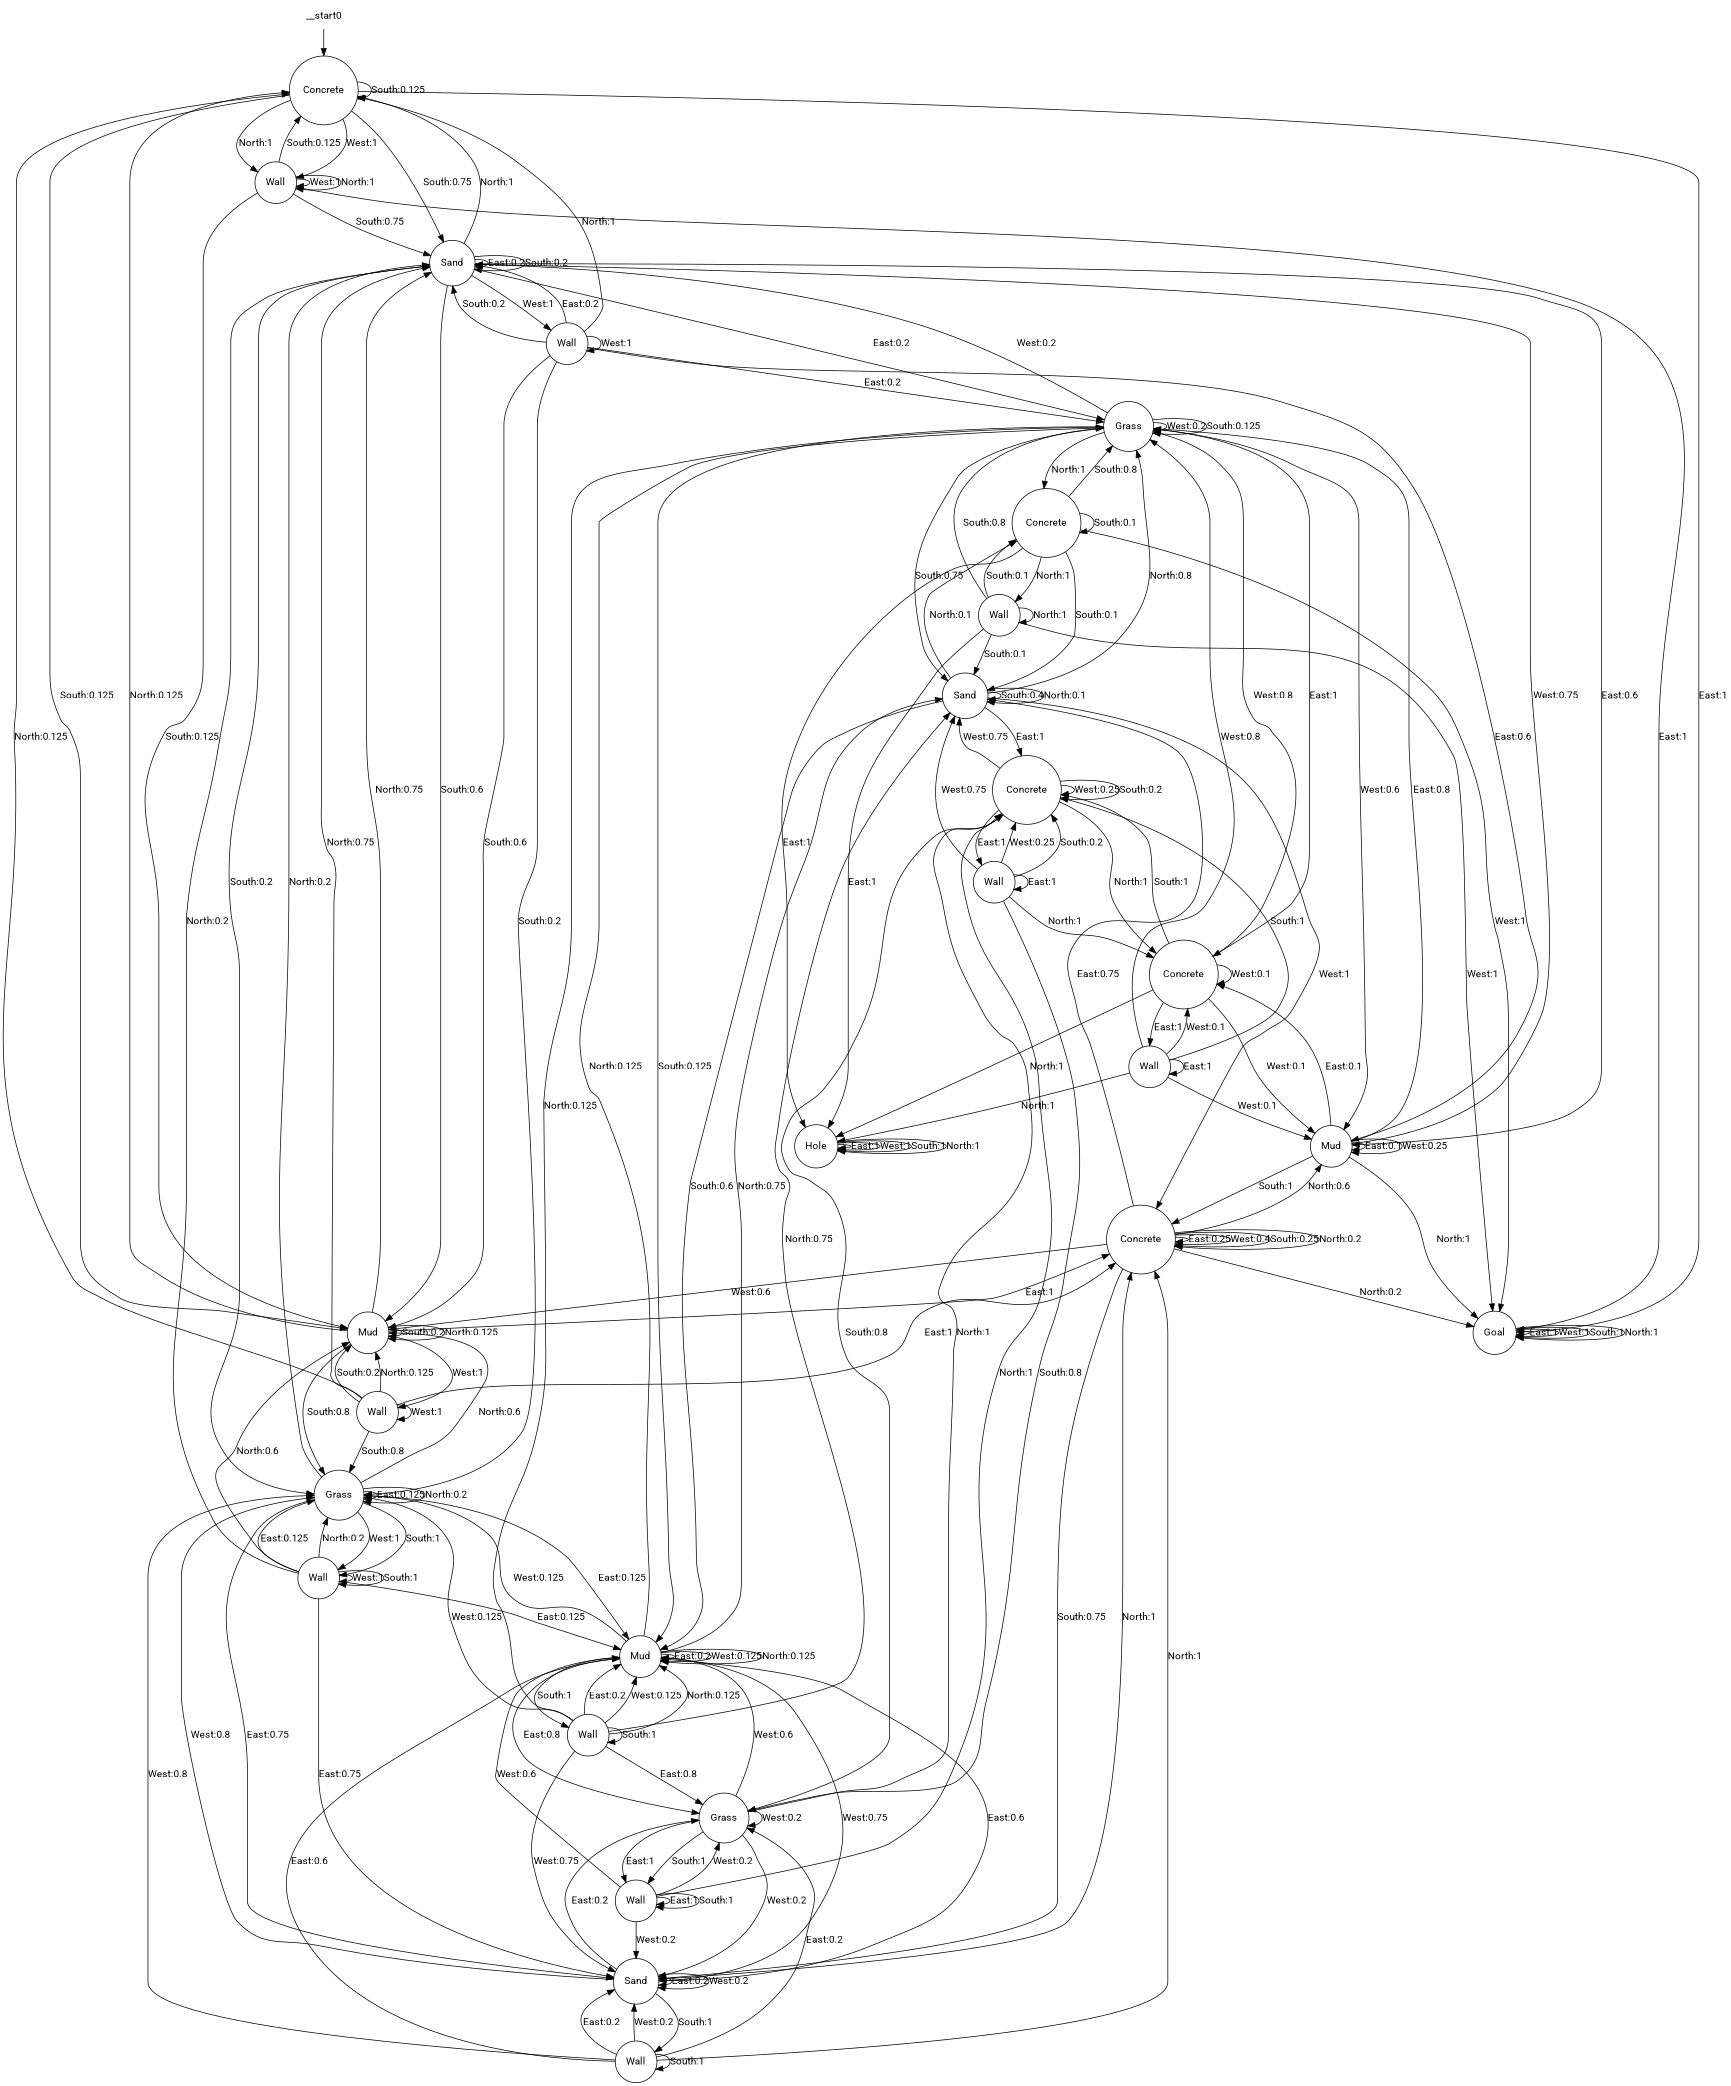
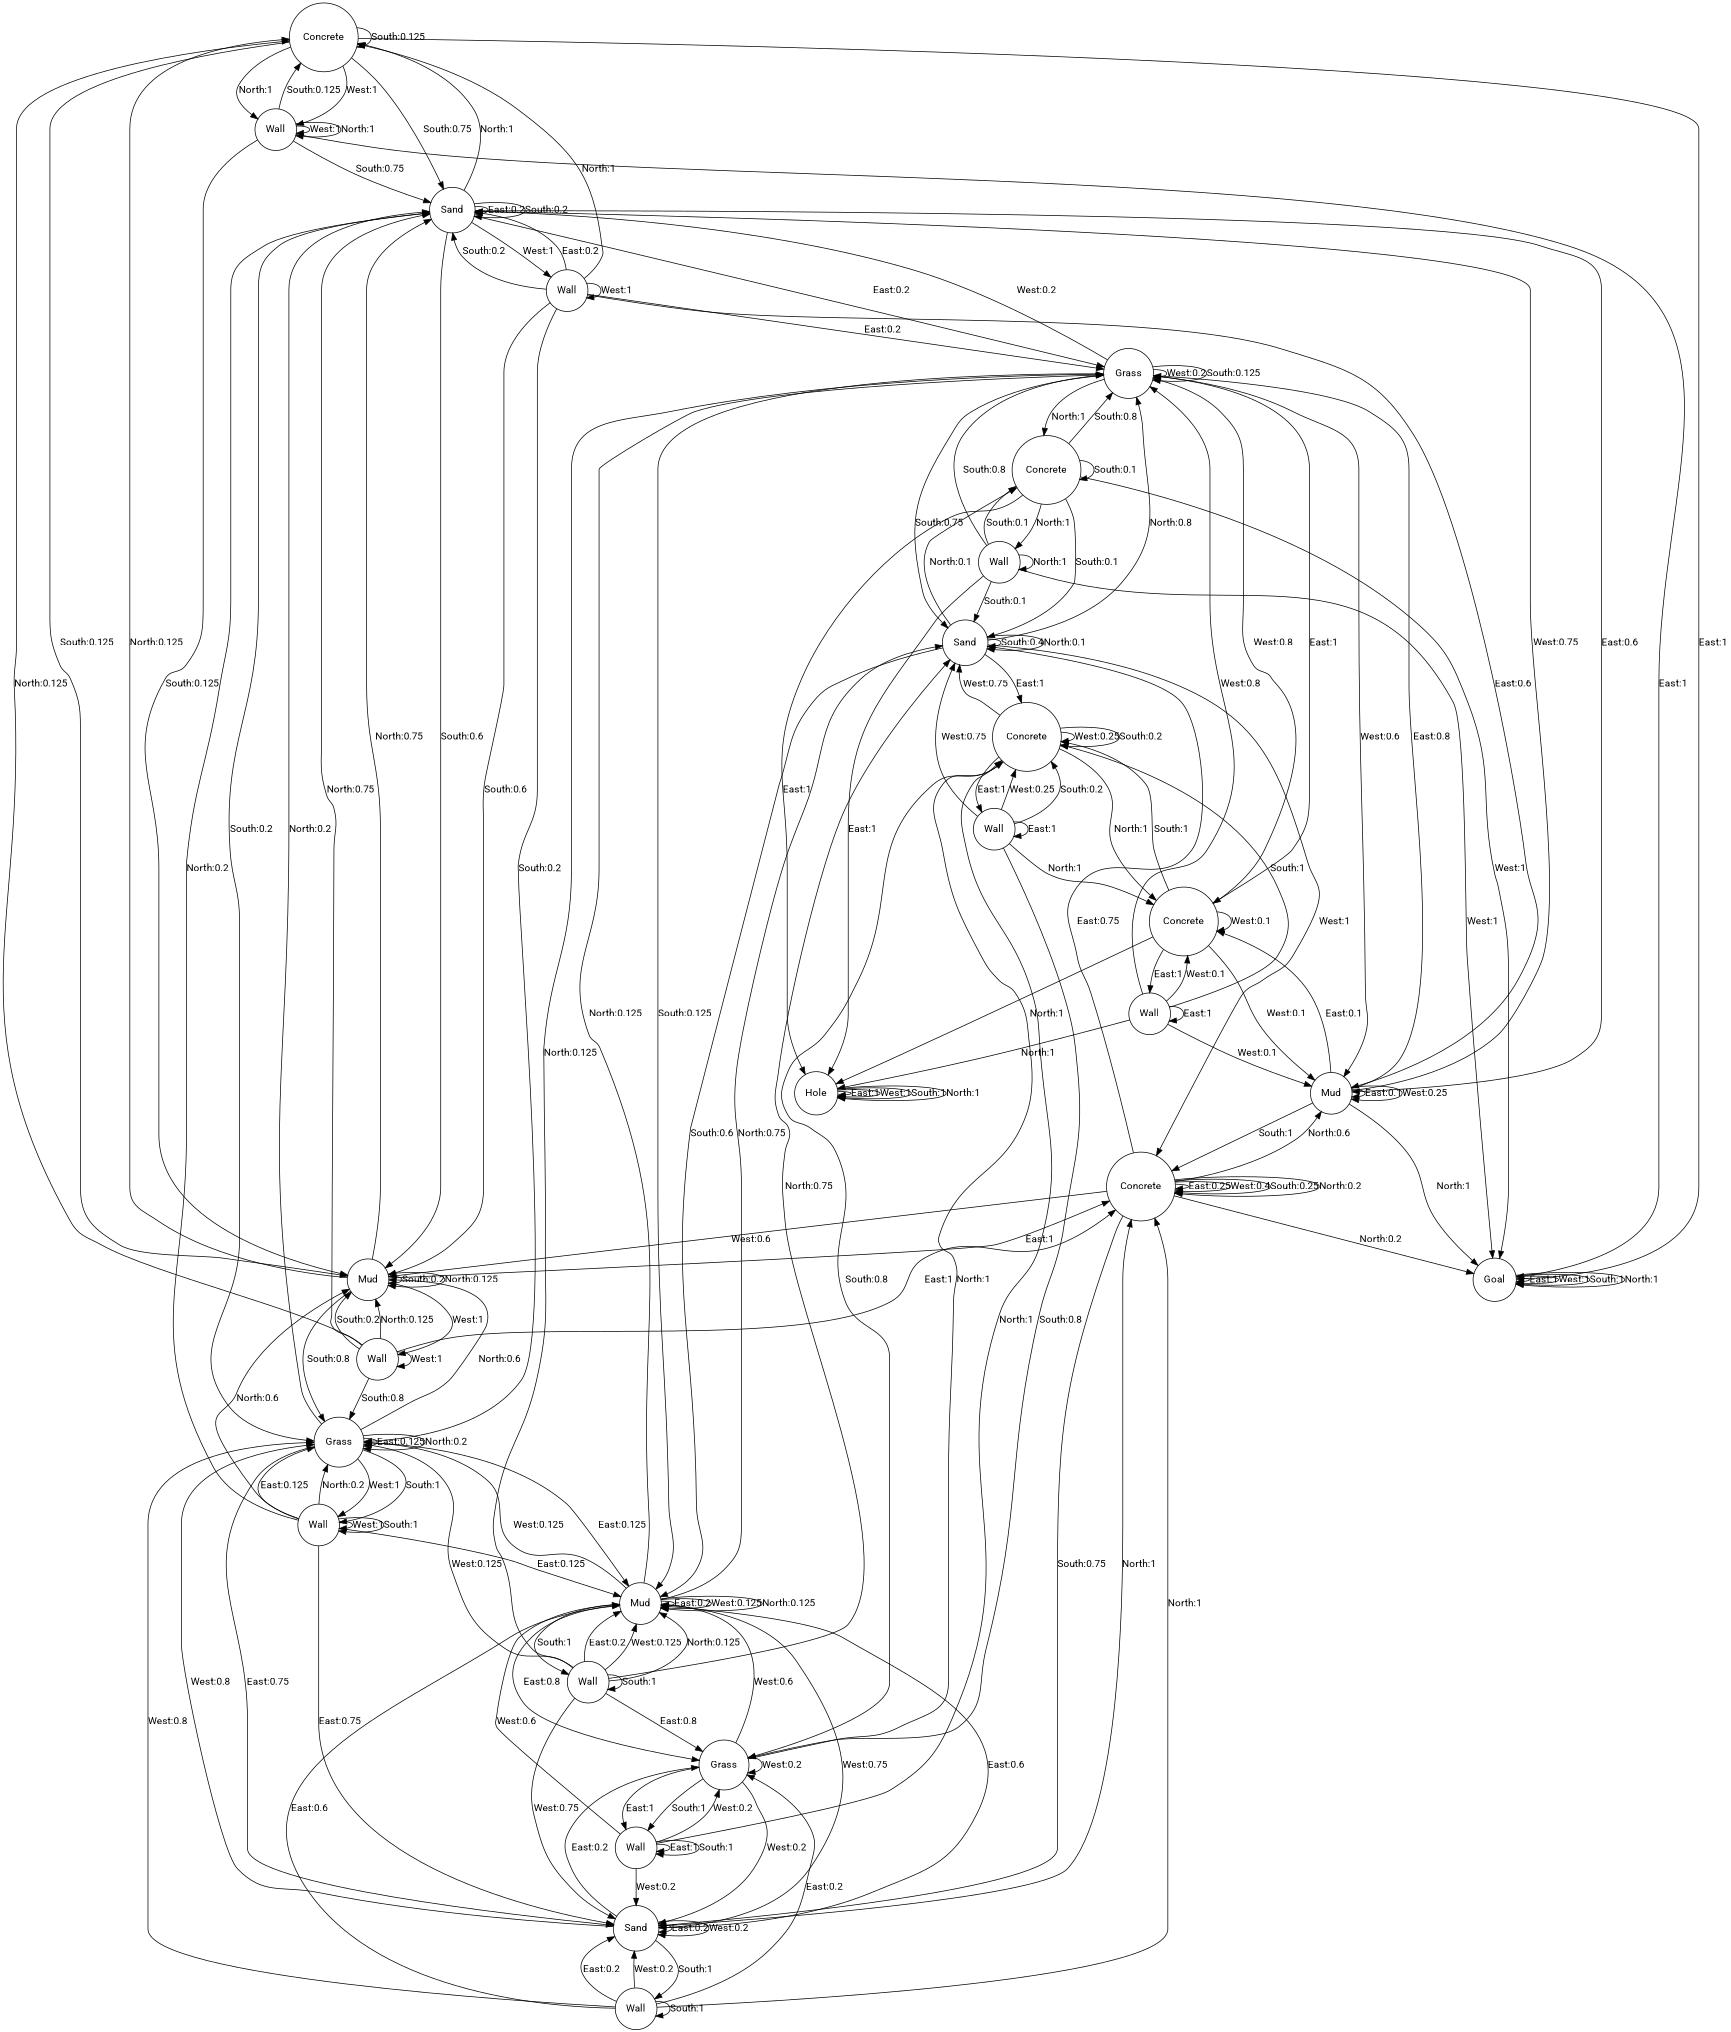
  digraph {
    fontname=Roboto
    node [shape=circle fontname=Roboto]
    edge [fontname=Roboto]
-   __start0 [shape=none]
    n2 [label=Concrete]
    n3 [label=Wall]
    n4 [label=Sand]
    n5 [label=Mud]
    n6 [label=Goal]
    n7 [label=Wall]
    n8 [label=Grass]
    n9 [label=Mud]
    n10 [label=Grass]
    n11 [label=Wall]
    n12 [label=Concrete]
    n13 [label=Wall]
    n14 [label=Sand]
    n15 [label=Mud]
    n16 [label=Concrete]
    n17 [label=Sand]
    n18 [label=Wall]
    n19 [label=Grass]
    n20 [label=Concrete]
    n21 [label=Wall]
    n22 [label=Hole]
    n23 [label=Concrete]
    n24 [label=Wall]
    n25 [label=Wall]
    n26 [label=Wall]
    n27 [label=Wall]
-   __start0 -> n2
    n2 -> n2 [label="South:0.125"]
    n2 -> n3 [label="West:1"]
    n2 -> n3 [label="North:1"]
    n2 -> n4 [label="South:0.75"]
    n2 -> n5 [label="South:0.125"]
    n2 -> n6 [label="East:1"]
    n3 -> n2 [label="South:0.125"]
    n3 -> n3 [label="West:1"]
    n3 -> n3 [label="North:1"]
    n3 -> n4 [label="South:0.75"]
    n3 -> n5 [label="South:0.125"]
    n3 -> n6 [label="East:1"]
    n4 -> n2 [label="North:1"]
    n4 -> n4 [label="East:0.2"]
    n4 -> n4 [label="South:0.2"]
    n4 -> n5 [label="South:0.6"]
    n4 -> n7 [label="West:1"]
    n4 -> n8 [label="South:0.2"]
    n4 -> n9 [label="East:0.6"]
    n4 -> n10 [label="East:0.2"]
    n5 -> n2 [label="North:0.125"]
    n5 -> n4 [label="North:0.75"]
    n5 -> n5 [label="South:0.2"]
    n5 -> n5 [label="North:0.125"]
    n5 -> n8 [label="South:0.8"]
    n5 -> n11 [label="West:1"]
    n5 -> n12 [label="East:1"]
    n6 -> n6 [label="East:1"]
    n6 -> n6 [label="West:1"]
    n6 -> n6 [label="South:1"]
    n6 -> n6 [label="North:1"]
    n7 -> n2 [label="North:1"]
    n7 -> n4 [label="East:0.2"]
    n7 -> n4 [label="South:0.2"]
    n7 -> n5 [label="South:0.6"]
    n7 -> n7 [label="West:1"]
    n7 -> n8 [label="South:0.2"]
    n7 -> n9 [label="East:0.6"]
    n7 -> n10 [label="East:0.2"]
    n8 -> n4 [label="North:0.2"]
    n8 -> n5 [label="North:0.6"]
    n8 -> n8 [label="East:0.125"]
    n8 -> n8 [label="North:0.2"]
    n8 -> n13 [label="West:1"]
    n8 -> n13 [label="South:1"]
    n8 -> n14 [label="East:0.75"]
    n8 -> n15 [label="East:0.125"]
    n9 -> n4 [label="West:0.75"]
    n9 -> n6 [label="North:1"]
    n9 -> n9 [label="East:0.1"]
    n9 -> n9 [label="West:0.25"]
    n9 -> n10 [label="East:0.8"]
    n9 -> n12 [label="South:1"]
    n9 -> n16 [label="East:0.1"]
    n10 -> n4 [label="West:0.2"]
    n10 -> n9 [label="West:0.6"]
    n10 -> n10 [label="West:0.2"]
    n10 -> n10 [label="South:0.125"]
    n10 -> n15 [label="South:0.125"]
    n10 -> n16 [label="East:1"]
    n10 -> n17 [label="South:0.75"]
    n10 -> n20 [label="North:1"]
    n11 -> n2 [label="North:0.125"]
    n11 -> n4 [label="North:0.75"]
    n11 -> n5 [label="South:0.2"]
    n11 -> n5 [label="North:0.125"]
    n11 -> n8 [label="South:0.8"]
    n11 -> n11 [label="West:1"]
    n11 -> n12 [label="East:1"]
    n12 -> n5 [label="West:0.6"]
    n12 -> n6 [label="North:0.2"]
    n12 -> n9 [label="North:0.6"]
    n12 -> n12 [label="East:0.25"]
    n12 -> n12 [label="West:0.4"]
    n12 -> n12 [label="South:0.25"]
    n12 -> n12 [label="North:0.2"]
    n12 -> n14 [label="South:0.75"]
    n12 -> n17 [label="East:0.75"]
    n13 -> n4 [label="North:0.2"]
    n13 -> n5 [label="North:0.6"]
    n13 -> n8 [label="East:0.125"]
    n13 -> n8 [label="North:0.2"]
    n13 -> n13 [label="West:1"]
    n13 -> n13 [label="South:1"]
    n13 -> n14 [label="East:0.75"]
    n13 -> n15 [label="East:0.125"]
    n14 -> n8 [label="West:0.8"]
    n14 -> n12 [label="North:1"]
    n14 -> n14 [label="East:0.2"]
    n14 -> n14 [label="West:0.2"]
    n14 -> n15 [label="East:0.6"]
    n14 -> n18 [label="South:1"]
    n14 -> n19 [label="East:0.2"]
    n15 -> n8 [label="West:0.125"]
    n15 -> n10 [label="North:0.125"]
    n15 -> n14 [label="West:0.75"]
    n15 -> n15 [label="East:0.2"]
    n15 -> n15 [label="West:0.125"]
    n15 -> n15 [label="North:0.125"]
    n15 -> n17 [label="North:0.75"]
    n15 -> n19 [label="East:0.8"]
    n15 -> n24 [label="South:1"]
    n16 -> n9 [label="West:0.1"]
    n16 -> n10 [label="West:0.8"]
    n16 -> n16 [label="West:0.1"]
    n16 -> n22 [label="North:1"]
    n16 -> n23 [label="South:1"]
    n16 -> n25 [label="East:1"]
    n17 -> n10 [label="North:0.8"]
    n17 -> n12 [label="West:1"]
    n17 -> n15 [label="South:0.6"]
    n17 -> n17 [label="South:0.4"]
    n17 -> n17 [label="North:0.1"]
    n17 -> n20 [label="North:0.1"]
    n17 -> n23 [label="East:1"]
    n18 -> n8 [label="West:0.8"]
    n18 -> n12 [label="North:1"]
    n18 -> n14 [label="East:0.2"]
    n18 -> n14 [label="West:0.2"]
    n18 -> n15 [label="East:0.6"]
    n18 -> n18 [label="South:1"]
    n18 -> n19 [label="East:0.2"]
    n19 -> n14 [label="West:0.2"]
    n19 -> n15 [label="West:0.6"]
    n19 -> n19 [label="West:0.2"]
    n19 -> n23 [label="North:1"]
    n19 -> n27 [label="East:1"]
    n19 -> n27 [label="South:1"]
    n20 -> n6 [label="West:1"]
    n20 -> n10 [label="South:0.8"]
    n20 -> n17 [label="South:0.1"]
    n20 -> n20 [label="South:0.1"]
    n20 -> n21 [label="North:1"]
    n20 -> n22 [label="East:1"]
    n21 -> n6 [label="West:1"]
    n21 -> n10 [label="South:0.8"]
    n21 -> n17 [label="South:0.1"]
    n21 -> n20 [label="South:0.1"]
    n21 -> n21 [label="North:1"]
    n21 -> n22 [label="East:1"]
    n22 -> n22 [label="East:1"]
    n22 -> n22 [label="West:1"]
    n22 -> n22 [label="South:1"]
    n22 -> n22 [label="North:1"]
    n23 -> n16 [label="North:1"]
    n23 -> n17 [label="West:0.75"]
    n23 -> n19 [label="South:0.8"]
    n23 -> n23 [label="West:0.25"]
    n23 -> n23 [label="South:0.2"]
    n23 -> n26 [label="East:1"]
    n24 -> n8 [label="West:0.125"]
    n24 -> n10 [label="North:0.125"]
    n24 -> n14 [label="West:0.75"]
    n24 -> n15 [label="East:0.2"]
    n24 -> n15 [label="West:0.125"]
    n24 -> n15 [label="North:0.125"]
    n24 -> n17 [label="North:0.75"]
    n24 -> n19 [label="East:0.8"]
    n24 -> n24 [label="South:1"]
    n25 -> n9 [label="West:0.1"]
    n25 -> n10 [label="West:0.8"]
    n25 -> n16 [label="West:0.1"]
    n25 -> n22 [label="North:1"]
    n25 -> n23 [label="South:1"]
    n25 -> n25 [label="East:1"]
    n26 -> n16 [label="North:1"]
    n26 -> n17 [label="West:0.75"]
    n26 -> n19 [label="South:0.8"]
    n26 -> n23 [label="West:0.25"]
    n26 -> n23 [label="South:0.2"]
    n26 -> n26 [label="East:1"]
    n27 -> n14 [label="West:0.2"]
    n27 -> n15 [label="West:0.6"]
    n27 -> n19 [label="West:0.2"]
    n27 -> n23 [label="North:1"]
    n27 -> n27 [label="East:1"]
    n27 -> n27 [label="South:1"]
  }
